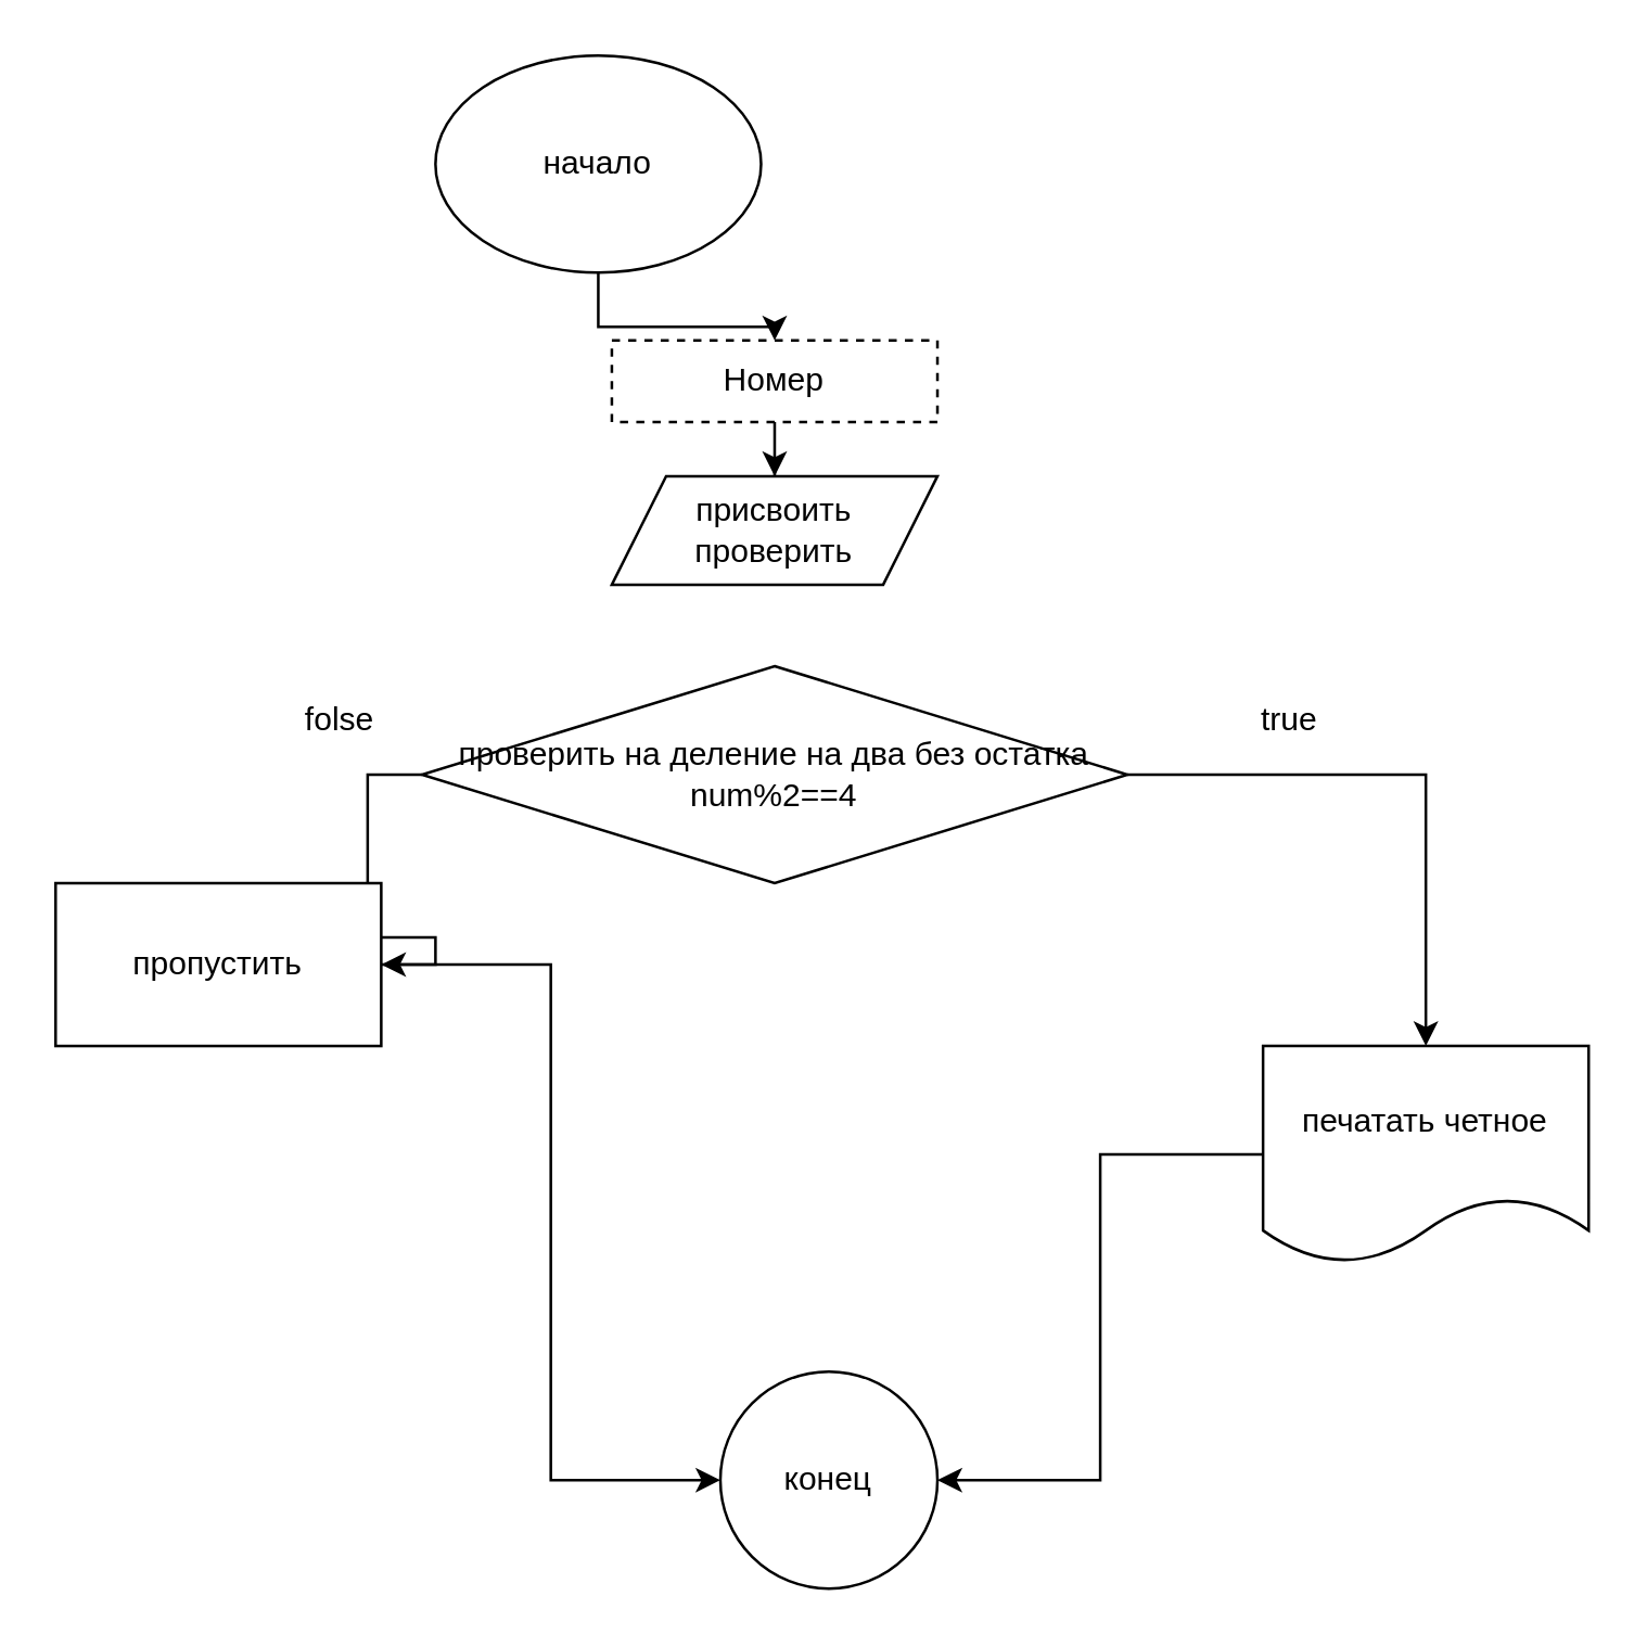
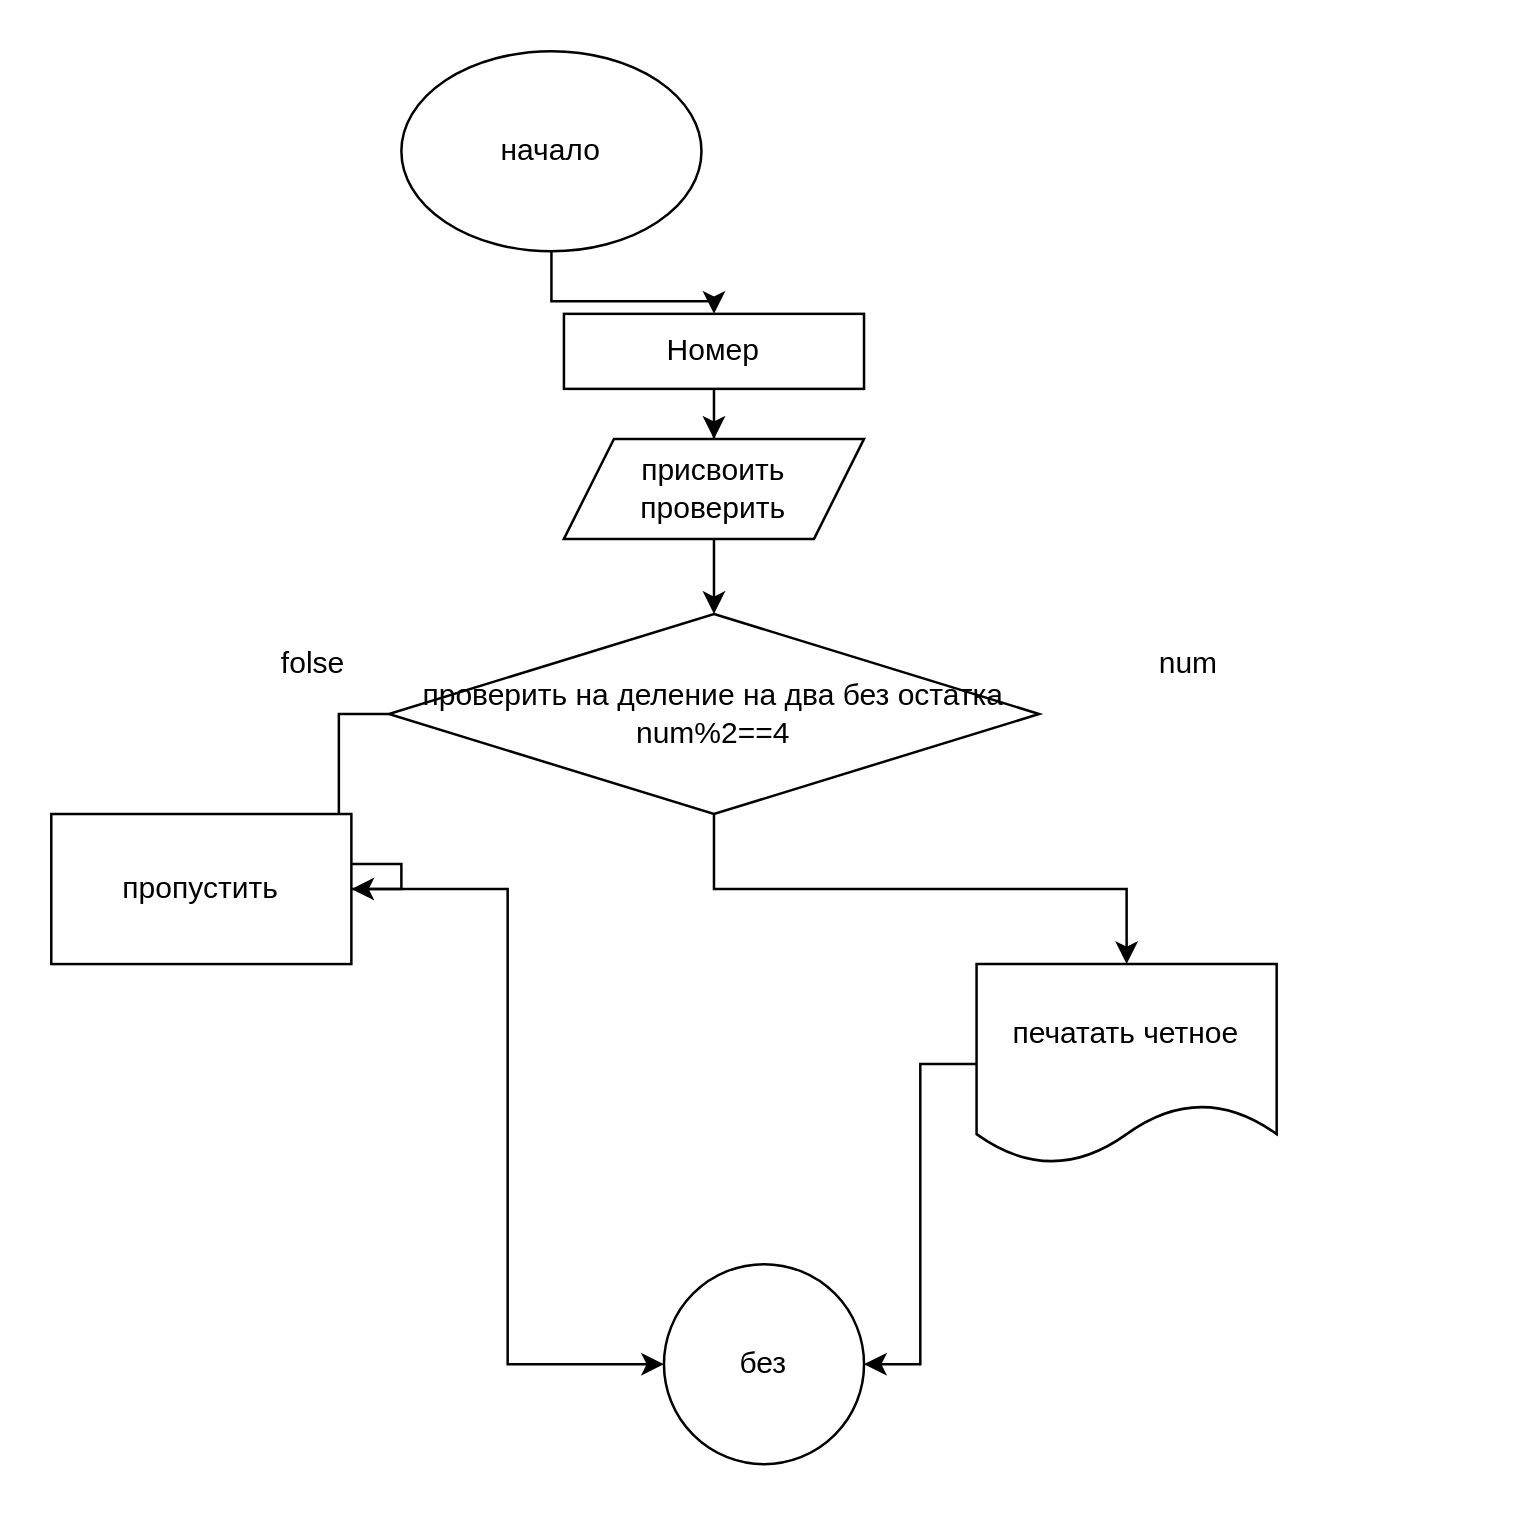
  <mxCell id="0" />
  <mxCell id="1" parent="0" />
  <mxCell id="2" value="" style="edgeStyle=orthogonalEdgeStyle;rounded=0;orthogonalLoop=1;jettySize=auto;html=1;" edge="1" parent="1" source="3" target="5"><mxGeometry relative="1" as="geometry" /></mxCell>
  <mxCell id="3" value="начало" style="ellipse;whiteSpace=wrap;html=1;" vertex="1" parent="1"><mxGeometry x="160" y="20" width="120" height="80" as="geometry" /></mxCell>
  <mxCell id="4" value="" style="edgeStyle=orthogonalEdgeStyle;rounded=0;orthogonalLoop=1;jettySize=auto;html=1;" edge="1" parent="1" source="5" target="7"><mxGeometry relative="1" as="geometry" /></mxCell>
- <mxCell id="5" value="Номер" style="whiteSpace=wrap;html=1;dashed=1;" vertex="1" parent="1"><mxGeometry x="225" y="125" width="120" height="30" as="geometry" /></mxCell>
+ <mxCell id="5" value="Номер" style="whiteSpace=wrap;html=1;" vertex="1" parent="1"><mxGeometry x="225" y="125" width="120" height="30" as="geometry" /></mxCell>
+ <mxCell id="6" value="" style="edgeStyle=orthogonalEdgeStyle;rounded=0;orthogonalLoop=1;jettySize=auto;html=1;" edge="1" parent="1" source="7" target="10"><mxGeometry relative="1" as="geometry" /></mxCell>
  <mxCell id="7" value="присвоить проверить" style="shape=parallelogram;perimeter=parallelogramPerimeter;whiteSpace=wrap;html=1;fixedSize=1;" vertex="1" parent="1"><mxGeometry x="225" y="175" width="120" height="40" as="geometry" /></mxCell>
  <mxCell id="8" value="" style="edgeStyle=orthogonalEdgeStyle;rounded=0;orthogonalLoop=1;jettySize=auto;html=1;" edge="1" parent="1" source="10" target="12"><mxGeometry relative="1" as="geometry" /></mxCell>
  <mxCell id="9" value="" style="edgeStyle=orthogonalEdgeStyle;rounded=0;orthogonalLoop=1;jettySize=auto;html=1;" edge="1" parent="1" source="10" target="14"><mxGeometry relative="1" as="geometry" /></mxCell>
  <mxCell id="10" value="проверить на деление на два без остатка num%2==4" style="rhombus;whiteSpace=wrap;html=1;" vertex="1" parent="1"><mxGeometry x="155" y="245" width="260" height="80" as="geometry" /></mxCell>
  <mxCell id="11" style="edgeStyle=orthogonalEdgeStyle;rounded=0;orthogonalLoop=1;jettySize=auto;html=1;entryX=1;entryY=0.5;entryDx=0;entryDy=0;" edge="1" parent="1" source="12" target="15"><mxGeometry relative="1" as="geometry" /></mxCell>
- <mxCell id="12" value="печатать четное" style="shape=document;whiteSpace=wrap;html=1;boundedLbl=1;" vertex="1" parent="1"><mxGeometry x="465" y="385" width="120" height="80" as="geometry" /></mxCell>
+ <mxCell id="12" value="печатать четное" style="shape=document;whiteSpace=wrap;html=1;boundedLbl=1;" vertex="1" parent="1"><mxGeometry x="390" y="385" width="120" height="80" as="geometry" /></mxCell>
  <mxCell id="13" style="edgeStyle=orthogonalEdgeStyle;rounded=0;orthogonalLoop=1;jettySize=auto;html=1;entryX=0;entryY=0.5;entryDx=0;entryDy=0;" edge="1" parent="1" source="14" target="15"><mxGeometry relative="1" as="geometry" /></mxCell>
  <mxCell id="14" value="пропустить" style="whiteSpace=wrap;html=1;" vertex="1" parent="1"><mxGeometry x="20" y="325" width="120" height="60" as="geometry" /></mxCell>
- <mxCell id="15" value="конец" style="ellipse;whiteSpace=wrap;html=1;aspect=fixed;" vertex="1" parent="1"><mxGeometry x="265" y="505" width="80" height="80" as="geometry" /></mxCell>
- <mxCell id="16" value="true" style="text;html=1;strokeColor=none;fillColor=none;align=center;verticalAlign=middle;whiteSpace=wrap;rounded=0;" vertex="1" parent="1"><mxGeometry x="445" y="255" width="60" height="20" as="geometry" /></mxCell>
+ <mxCell id="15" value="без" style="ellipse;whiteSpace=wrap;html=1;aspect=fixed;" vertex="1" parent="1"><mxGeometry x="265" y="505" width="80" height="80" as="geometry" /></mxCell>
+ <mxCell id="16" value="num" style="text;html=1;strokeColor=none;fillColor=none;align=center;verticalAlign=middle;whiteSpace=wrap;rounded=0;" vertex="1" parent="1"><mxGeometry x="445" y="255" width="60" height="20" as="geometry" /></mxCell>
  <mxCell id="17" value="folse" style="text;html=1;strokeColor=none;fillColor=none;align=center;verticalAlign=middle;whiteSpace=wrap;rounded=0;" vertex="1" parent="1"><mxGeometry x="95" y="255" width="60" height="20" as="geometry" /></mxCell>
